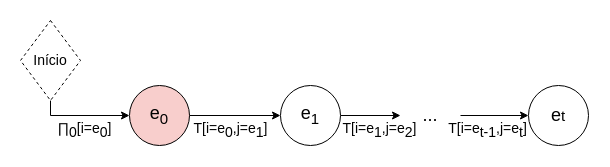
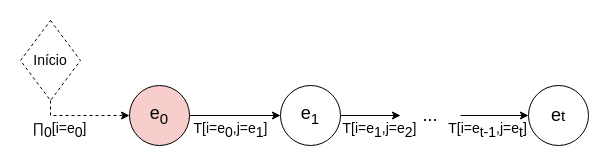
  <mxCell id="0" />
  <mxCell id="1" parent="0" />
  <mxCell id="2" value="" style="edgeStyle=orthogonalEdgeStyle;rounded=0;orthogonalLoop=1;jettySize=auto;html=1;" edge="1" parent="1" source="3" target="5"><mxGeometry relative="1" as="geometry" /></mxCell>
  <mxCell id="3" value="&lt;font style=&quot;font-size: 18px;&quot;&gt;e&lt;sub&gt;0&lt;/sub&gt;&lt;/font&gt;" style="ellipse;whiteSpace=wrap;html=1;aspect=fixed;fillColor=#f8cecc;" vertex="1" parent="1"><mxGeometry x="129" y="85" width="60" height="60" as="geometry" /></mxCell>
  <mxCell id="4" value="" style="edgeStyle=orthogonalEdgeStyle;rounded=0;orthogonalLoop=1;jettySize=auto;html=1;" edge="1" parent="1" source="5" target="8"><mxGeometry relative="1" as="geometry" /></mxCell>
  <mxCell id="5" value="&lt;font style=&quot;font-size: 18px;&quot;&gt;e&lt;sub&gt;1&lt;/sub&gt;&lt;/font&gt;" style="ellipse;whiteSpace=wrap;html=1;aspect=fixed;" vertex="1" parent="1"><mxGeometry x="280" y="85" width="60" height="60" as="geometry" /></mxCell>
  <mxCell id="6" value="&lt;font style=&quot;font-size: 18px;&quot;&gt;e&lt;/font&gt;&lt;font style=&quot;font-size: 15px;&quot;&gt;t&lt;/font&gt;" style="ellipse;whiteSpace=wrap;html=1;aspect=fixed;" vertex="1" parent="1"><mxGeometry x="528" y="85" width="60" height="60" as="geometry" /></mxCell>
  <mxCell id="7" value="" style="edgeStyle=orthogonalEdgeStyle;rounded=0;orthogonalLoop=1;jettySize=auto;html=1;" edge="1" parent="1" source="8" target="6"><mxGeometry relative="1" as="geometry" /></mxCell>
  <mxCell id="8" value="&lt;font style=&quot;font-size: 18px;&quot;&gt;...&lt;/font&gt;" style="text;html=1;strokeColor=none;fillColor=none;align=center;verticalAlign=middle;whiteSpace=wrap;rounded=0;" vertex="1" parent="1"><mxGeometry x="400" y="100" width="60" height="30" as="geometry" /></mxCell>
- <mxCell id="9" style="edgeStyle=orthogonalEdgeStyle;rounded=0;orthogonalLoop=1;jettySize=auto;html=1;entryX=0;entryY=0.5;entryDx=0;entryDy=0;" edge="1" parent="1" source="10" target="3"><mxGeometry relative="1" as="geometry"><Array as="points"><mxPoint x="50" y="115" /></Array></mxGeometry></mxCell>
+ <mxCell id="9" style="edgeStyle=orthogonalEdgeStyle;rounded=0;orthogonalLoop=1;jettySize=auto;html=1;entryX=0;entryY=0.5;entryDx=0;entryDy=0;dashed=1;" edge="1" parent="1" source="10" target="3"><mxGeometry relative="1" as="geometry"><Array as="points"><mxPoint x="50" y="115" /></Array></mxGeometry></mxCell>
  <mxCell id="10" value="Início" style="rhombus;whiteSpace=wrap;html=1;fontSize=14;dashed=1;" vertex="1" parent="1"><mxGeometry x="20" y="20" width="60" height="80" as="geometry" /></mxCell>
  <mxCell id="11" value="T[i=e&lt;sub style=&quot;font-size: 14px;&quot;&gt;0&lt;/sub&gt;&lt;font style=&quot;font-size: 14px;&quot;&gt;,j=e&lt;/font&gt;&lt;font style=&quot;font-size: 14px;&quot;&gt;&lt;sub style=&quot;font-size: 14px;&quot;&gt;1&lt;/sub&gt;&lt;/font&gt;]" style="text;html=1;strokeColor=none;fillColor=none;align=center;verticalAlign=middle;whiteSpace=wrap;rounded=0;fontSize=14;" vertex="1" parent="1"><mxGeometry x="186" y="115" width="89" height="30" as="geometry" /></mxCell>
  <mxCell id="12" value="T[i=e&lt;sub style=&quot;font-size: 14px;&quot;&gt;1&lt;/sub&gt;&lt;font style=&quot;font-size: 14px;&quot;&gt;,j=e&lt;/font&gt;&lt;font style=&quot;font-size: 14px;&quot;&gt;&lt;sub style=&quot;font-size: 14px;&quot;&gt;2&lt;/sub&gt;&lt;/font&gt;]" style="text;html=1;strokeColor=none;fillColor=none;align=center;verticalAlign=middle;whiteSpace=wrap;rounded=0;fontSize=14;" vertex="1" parent="1"><mxGeometry x="335" y="115" width="89" height="30" as="geometry" /></mxCell>
  <mxCell id="13" value="T[i=e&lt;sub style=&quot;font-size: 14px;&quot;&gt;t-1&lt;/sub&gt;&lt;font style=&quot;font-size: 14px;&quot;&gt;,j=e&lt;/font&gt;&lt;font style=&quot;font-size: 14px;&quot;&gt;&lt;sub style=&quot;font-size: 14px;&quot;&gt;t&lt;/sub&gt;&lt;/font&gt;]" style="text;html=1;strokeColor=none;fillColor=none;align=center;verticalAlign=middle;whiteSpace=wrap;rounded=0;fontSize=14;" vertex="1" parent="1"><mxGeometry x="443" y="115" width="89" height="30" as="geometry" /></mxCell>
- <mxCell id="14" value="∏&lt;sub style=&quot;border-color: var(--border-color); font-size: 14px;&quot;&gt;0&lt;/sub&gt;[i=e&lt;sub style=&quot;font-size: 14px;&quot;&gt;0&lt;/sub&gt;]" style="text;html=1;strokeColor=none;fillColor=none;align=center;verticalAlign=middle;whiteSpace=wrap;rounded=0;fontSize=14;" vertex="1" parent="1"><mxGeometry x="40" y="115" width="89" height="30" as="geometry" /></mxCell>
+ <mxCell id="14" value="∏&lt;sub style=&quot;border-color: var(--border-color); font-size: 14px;&quot;&gt;0&lt;/sub&gt;[i=e&lt;sub style=&quot;font-size: 14px;&quot;&gt;0&lt;/sub&gt;]" style="text;html=1;strokeColor=none;fillColor=none;align=center;verticalAlign=middle;whiteSpace=wrap;rounded=0;fontSize=14;" vertex="1" parent="1"><mxGeometry x="15" y="115" width="89" height="30" as="geometry" /></mxCell>
